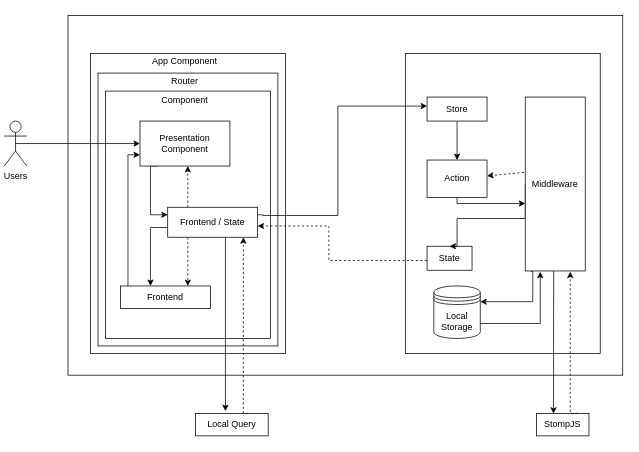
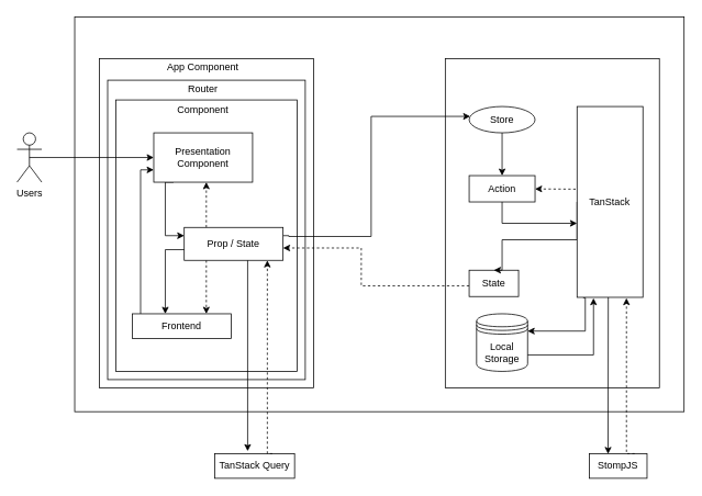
  <mxCell id="0" />
  <mxCell id="1" parent="0" />
  <mxCell id="2" value="" style="rounded=0;whiteSpace=wrap;html=1;" vertex="1" parent="1"><mxGeometry x="90" y="20" width="740" height="480" as="geometry" /></mxCell>
  <mxCell id="3" value="" style="rounded=0;whiteSpace=wrap;html=1;" vertex="1" parent="1"><mxGeometry x="120" y="71" width="260" height="400" as="geometry" /></mxCell>
  <mxCell id="4" value="" style="rounded=0;whiteSpace=wrap;html=1;" vertex="1" parent="1"><mxGeometry x="540" y="71" width="260" height="400" as="geometry" /></mxCell>
  <mxCell id="5" value="App Component" style="text;html=1;align=center;verticalAlign=middle;whiteSpace=wrap;rounded=0;" vertex="1" parent="1"><mxGeometry x="201" y="67" width="90" height="30" as="geometry" /></mxCell>
  <mxCell id="6" value="" style="rounded=0;whiteSpace=wrap;html=1;" vertex="1" parent="1"><mxGeometry x="130" y="97" width="240" height="364" as="geometry" /></mxCell>
  <mxCell id="7" value="Router" style="text;html=1;align=center;verticalAlign=middle;whiteSpace=wrap;rounded=0;" vertex="1" parent="1"><mxGeometry x="201" y="93" width="90" height="30" as="geometry" /></mxCell>
  <mxCell id="8" value="" style="rounded=0;whiteSpace=wrap;html=1;" vertex="1" parent="1"><mxGeometry x="140" y="121" width="220" height="330" as="geometry" /></mxCell>
  <mxCell id="9" value="Component" style="text;html=1;align=center;verticalAlign=middle;whiteSpace=wrap;rounded=0;" vertex="1" parent="1"><mxGeometry x="201" y="119" width="90" height="30" as="geometry" /></mxCell>
  <mxCell id="10" value="" style="edgeStyle=orthogonalEdgeStyle;rounded=0;orthogonalLoop=1;jettySize=auto;html=1;entryX=0;entryY=0.25;entryDx=0;entryDy=0;" edge="1" parent="1" target="17"><mxGeometry relative="1" as="geometry"><mxPoint x="210" y="221" as="sourcePoint" /><mxPoint x="220" y="296" as="targetPoint" /><Array as="points"><mxPoint x="200" y="221" /><mxPoint x="200" y="286" /></Array><mxPoint as="offset" /></mxGeometry></mxCell>
  <mxCell id="11" value="Presentation Component" style="rounded=0;whiteSpace=wrap;html=1;" vertex="1" parent="1"><mxGeometry x="186" y="161" width="120" height="60" as="geometry" /></mxCell>
  <mxCell id="12" style="edgeStyle=orthogonalEdgeStyle;rounded=0;orthogonalLoop=1;jettySize=auto;html=1;exitX=0.005;exitY=0.641;exitDx=0;exitDy=0;exitPerimeter=0;" edge="1" parent="1" source="17" target="21"><mxGeometry relative="1" as="geometry"><mxPoint x="219.52" y="302.76" as="sourcePoint" /><mxPoint x="210" y="381" as="targetPoint" /><Array as="points"><mxPoint x="231" y="302" /><mxPoint x="231" y="303" /><mxPoint x="200" y="303" /></Array></mxGeometry></mxCell>
  <mxCell id="13" style="edgeStyle=orthogonalEdgeStyle;rounded=0;orthogonalLoop=1;jettySize=auto;html=1;exitX=1;exitY=0.25;exitDx=0;exitDy=0;" edge="1" parent="1" source="17" target="23"><mxGeometry relative="1" as="geometry"><mxPoint x="306" y="287" as="sourcePoint" /><mxPoint x="569" y="151" as="targetPoint" /><Array as="points"><mxPoint x="350" y="287" /><mxPoint x="450" y="287" /><mxPoint x="450" y="141" /></Array></mxGeometry></mxCell>
  <mxCell id="14" style="edgeStyle=orthogonalEdgeStyle;rounded=0;orthogonalLoop=1;jettySize=auto;html=1;exitX=0.75;exitY=0;exitDx=0;exitDy=0;entryX=0.75;entryY=1;entryDx=0;entryDy=0;dashed=1;" edge="1" parent="1"><mxGeometry relative="1" as="geometry"><mxPoint x="249.8" y="276" as="sourcePoint" /><mxPoint x="249.8" y="221" as="targetPoint" /></mxGeometry></mxCell>
  <mxCell id="15" style="edgeStyle=orthogonalEdgeStyle;rounded=0;orthogonalLoop=1;jettySize=auto;html=1;exitX=0.75;exitY=1;exitDx=0;exitDy=0;entryX=0.75;entryY=0;entryDx=0;entryDy=0;dashed=1;" edge="1" parent="1"><mxGeometry relative="1" as="geometry"><mxPoint x="249.8" y="316" as="sourcePoint" /><mxPoint x="249.8" y="381" as="targetPoint" /><Array as="points"><mxPoint x="249.8" y="341" /><mxPoint x="249.8" y="341" /></Array></mxGeometry></mxCell>
  <mxCell id="16" style="edgeStyle=orthogonalEdgeStyle;rounded=0;orthogonalLoop=1;jettySize=auto;html=1;" edge="1" parent="1"><mxGeometry relative="1" as="geometry"><mxPoint x="300" y="313" as="sourcePoint" /><mxPoint x="300" y="548" as="targetPoint" /><Array as="points"><mxPoint x="300" y="313" /></Array></mxGeometry></mxCell>
- <mxCell id="17" value="Frontend / State" style="rounded=0;whiteSpace=wrap;html=1;" vertex="1" parent="1"><mxGeometry x="223" y="276" width="120" height="40" as="geometry" /></mxCell>
+ <mxCell id="17" value="Prop / State" style="rounded=0;whiteSpace=wrap;html=1;" vertex="1" parent="1"><mxGeometry x="223" y="276" width="120" height="40" as="geometry" /></mxCell>
  <mxCell id="18" value="" style="edgeStyle=orthogonalEdgeStyle;rounded=0;orthogonalLoop=1;jettySize=auto;html=1;exitX=0.5;exitY=0.5;exitDx=0;exitDy=0;exitPerimeter=0;" edge="1" parent="1" source="19" target="11"><mxGeometry x="-0.405" relative="1" as="geometry"><mxPoint as="offset" /></mxGeometry></mxCell>
- <mxCell id="19" value="Users" style="shape=umlActor;verticalLabelPosition=bottom;verticalAlign=top;html=1;outlineConnect=0;" vertex="1" parent="1"><mxGeometry x="5" y="161" width="30" height="60" as="geometry" /></mxCell>
+ <mxCell id="19" value="Users" style="shape=umlActor;verticalLabelPosition=bottom;verticalAlign=top;html=1;outlineConnect=0;" vertex="1" parent="1"><mxGeometry y="161" width="30" height="60" as="geometry" x="20" /></mxCell>
  <mxCell id="20" style="edgeStyle=orthogonalEdgeStyle;rounded=0;orthogonalLoop=1;jettySize=auto;html=1;entryX=0;entryY=0.75;entryDx=0;entryDy=0;" edge="1" parent="1" source="21" target="11"><mxGeometry relative="1" as="geometry"><Array as="points"><mxPoint x="170" y="206" /></Array></mxGeometry></mxCell>
  <mxCell id="21" value="Frontend" style="rounded=0;whiteSpace=wrap;html=1;" vertex="1" parent="1"><mxGeometry x="160" y="381" width="120" height="30" as="geometry" /></mxCell>
  <mxCell id="22" style="edgeStyle=orthogonalEdgeStyle;rounded=0;orthogonalLoop=1;jettySize=auto;html=1;" edge="1" parent="1" source="23" target="24"><mxGeometry relative="1" as="geometry" /></mxCell>
- <mxCell id="23" value="Store" style="rounded=0;whiteSpace=wrap;html=1;" vertex="1" parent="1"><mxGeometry x="569" y="129" width="80" height="32" as="geometry" /></mxCell>
- <mxCell id="24" value="Action" style="rounded=0;whiteSpace=wrap;html=1;" vertex="1" parent="1"><mxGeometry x="569" y="213" width="80" height="50" as="geometry" /></mxCell>
+ <mxCell id="23" value="Store" style="ellipse;whiteSpace=wrap;html=1;" vertex="1" parent="1"><mxGeometry x="569" y="129" width="80" height="32" as="geometry" /></mxCell>
+ <mxCell id="24" value="Action" style="rounded=0;whiteSpace=wrap;html=1;" vertex="1" parent="1"><mxGeometry x="569" y="213" width="80" height="32" as="geometry" /></mxCell>
  <mxCell id="25" style="edgeStyle=orthogonalEdgeStyle;rounded=0;orthogonalLoop=1;jettySize=auto;html=1;dashed=1;" edge="1" parent="1" source="26" target="17"><mxGeometry relative="1" as="geometry"><mxPoint x="306" y="301" as="targetPoint" /><Array as="points"><mxPoint x="438" y="347" /><mxPoint x="438" y="301" /></Array></mxGeometry></mxCell>
  <mxCell id="26" value="State" style="rounded=0;whiteSpace=wrap;html=1;" vertex="1" parent="1"><mxGeometry x="569" y="328" width="60" height="32" as="geometry" /></mxCell>
  <mxCell id="27" style="edgeStyle=orthogonalEdgeStyle;rounded=0;orthogonalLoop=1;jettySize=auto;html=1;exitX=0;exitY=0.5;exitDx=0;exitDy=0;entryX=0.5;entryY=0;entryDx=0;entryDy=0;" edge="1" parent="1" source="31" target="26"><mxGeometry relative="1" as="geometry"><Array as="points"><mxPoint x="700" y="291" /><mxPoint x="609" y="291" /></Array></mxGeometry></mxCell>
  <mxCell id="28" style="edgeStyle=orthogonalEdgeStyle;rounded=0;orthogonalLoop=1;jettySize=auto;html=1;entryX=1;entryY=0.3;entryDx=0;entryDy=0;exitX=0.093;exitY=1.002;exitDx=0;exitDy=0;exitPerimeter=0;" edge="1" parent="1" source="31" target="34"><mxGeometry relative="1" as="geometry"><mxPoint x="712" y="360" as="sourcePoint" /><Array as="points"><mxPoint x="710" y="361" /><mxPoint x="710" y="402" /></Array></mxGeometry></mxCell>
  <mxCell id="29" style="rounded=0;orthogonalLoop=1;jettySize=auto;html=1;exitX=0.474;exitY=0.996;exitDx=0;exitDy=0;entryX=0.291;entryY=0.014;entryDx=0;entryDy=0;entryPerimeter=0;exitPerimeter=0;" edge="1" parent="1" source="31"><mxGeometry relative="1" as="geometry"><mxPoint x="742.31" y="361" as="sourcePoint" /><mxPoint x="737.68" y="551.42" as="targetPoint" /></mxGeometry></mxCell>
  <mxCell id="30" style="rounded=0;orthogonalLoop=1;jettySize=auto;html=1;exitX=-0.021;exitY=0.433;exitDx=0;exitDy=0;dashed=1;exitPerimeter=0;" edge="1" parent="1" source="31" target="24"><mxGeometry relative="1" as="geometry" /></mxCell>
- <mxCell id="31" value="Middleware" style="rounded=0;whiteSpace=wrap;html=1;" vertex="1" parent="1"><mxGeometry x="700" y="129" width="80" height="232" as="geometry" /></mxCell>
+ <mxCell id="31" value="TanStack" style="rounded=0;whiteSpace=wrap;html=1;" vertex="1" parent="1"><mxGeometry x="700" y="129" width="80" height="232" as="geometry" /></mxCell>
  <mxCell id="32" style="edgeStyle=orthogonalEdgeStyle;rounded=0;orthogonalLoop=1;jettySize=auto;html=1;" edge="1" parent="1" source="24"><mxGeometry relative="1" as="geometry"><mxPoint x="700" y="271" as="targetPoint" /><Array as="points"><mxPoint x="609" y="271" /><mxPoint x="700" y="271" /></Array></mxGeometry></mxCell>
  <mxCell id="33" style="edgeStyle=orthogonalEdgeStyle;rounded=0;orthogonalLoop=1;jettySize=auto;html=1;exitX=1;exitY=0.7;exitDx=0;exitDy=0;entryX=0.5;entryY=1;entryDx=0;entryDy=0;" edge="1" parent="1"><mxGeometry relative="1" as="geometry"><mxPoint x="620" y="431" as="sourcePoint" /><mxPoint x="720" y="362" as="targetPoint" /><Array as="points"><mxPoint x="720" y="431" /></Array></mxGeometry></mxCell>
  <mxCell id="34" value="Local Storage" style="shape=datastore;whiteSpace=wrap;html=1;" vertex="1" parent="1"><mxGeometry x="578" y="381" width="62" height="70" as="geometry" /></mxCell>
  <mxCell id="35" value="StompJS" style="rounded=0;whiteSpace=wrap;html=1;" vertex="1" parent="1"><mxGeometry x="715" y="551" width="70" height="30" as="geometry" /></mxCell>
  <mxCell id="36" style="edgeStyle=orthogonalEdgeStyle;rounded=0;orthogonalLoop=1;jettySize=auto;html=1;entryX=0.905;entryY=1.004;entryDx=0;entryDy=0;entryPerimeter=0;dashed=1;" edge="1" parent="1"><mxGeometry relative="1" as="geometry"><mxPoint x="770" y="551" as="sourcePoint" /><mxPoint x="760" y="361.928" as="targetPoint" /><Array as="points"><mxPoint x="760" y="551" /></Array></mxGeometry></mxCell>
- <mxCell id="37" value="Local Query" style="rounded=0;whiteSpace=wrap;html=1;" vertex="1" parent="1"><mxGeometry x="260" y="551" width="97" height="30" as="geometry" /></mxCell>
+ <mxCell id="37" value="TanStack Query" style="rounded=0;whiteSpace=wrap;html=1;" vertex="1" parent="1"><mxGeometry x="260" y="551" width="97" height="30" as="geometry" /></mxCell>
  <mxCell id="38" style="edgeStyle=orthogonalEdgeStyle;rounded=0;orthogonalLoop=1;jettySize=auto;html=1;entryX=0.841;entryY=1.002;entryDx=0;entryDy=0;entryPerimeter=0;dashed=1;" edge="1" parent="1" target="17"><mxGeometry relative="1" as="geometry"><mxPoint x="330" y="551" as="sourcePoint" /><Array as="points"><mxPoint x="324" y="551" /></Array></mxGeometry></mxCell>
